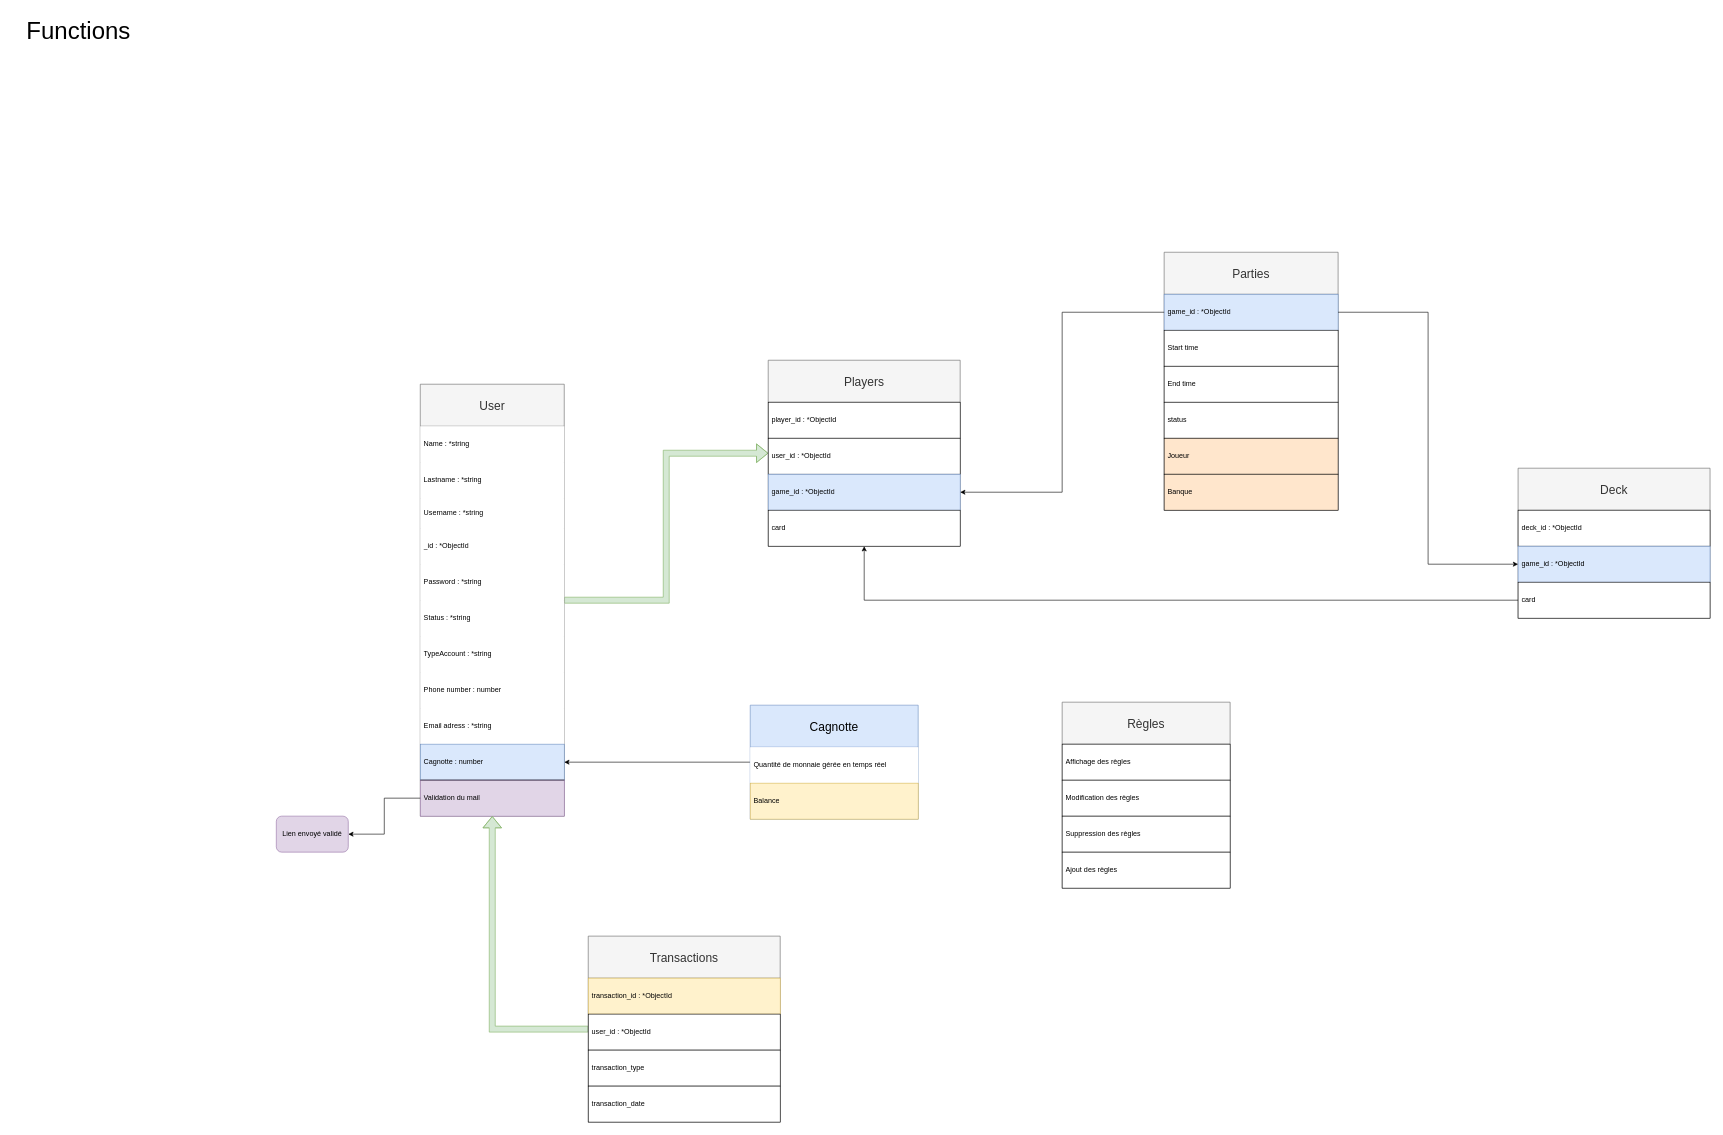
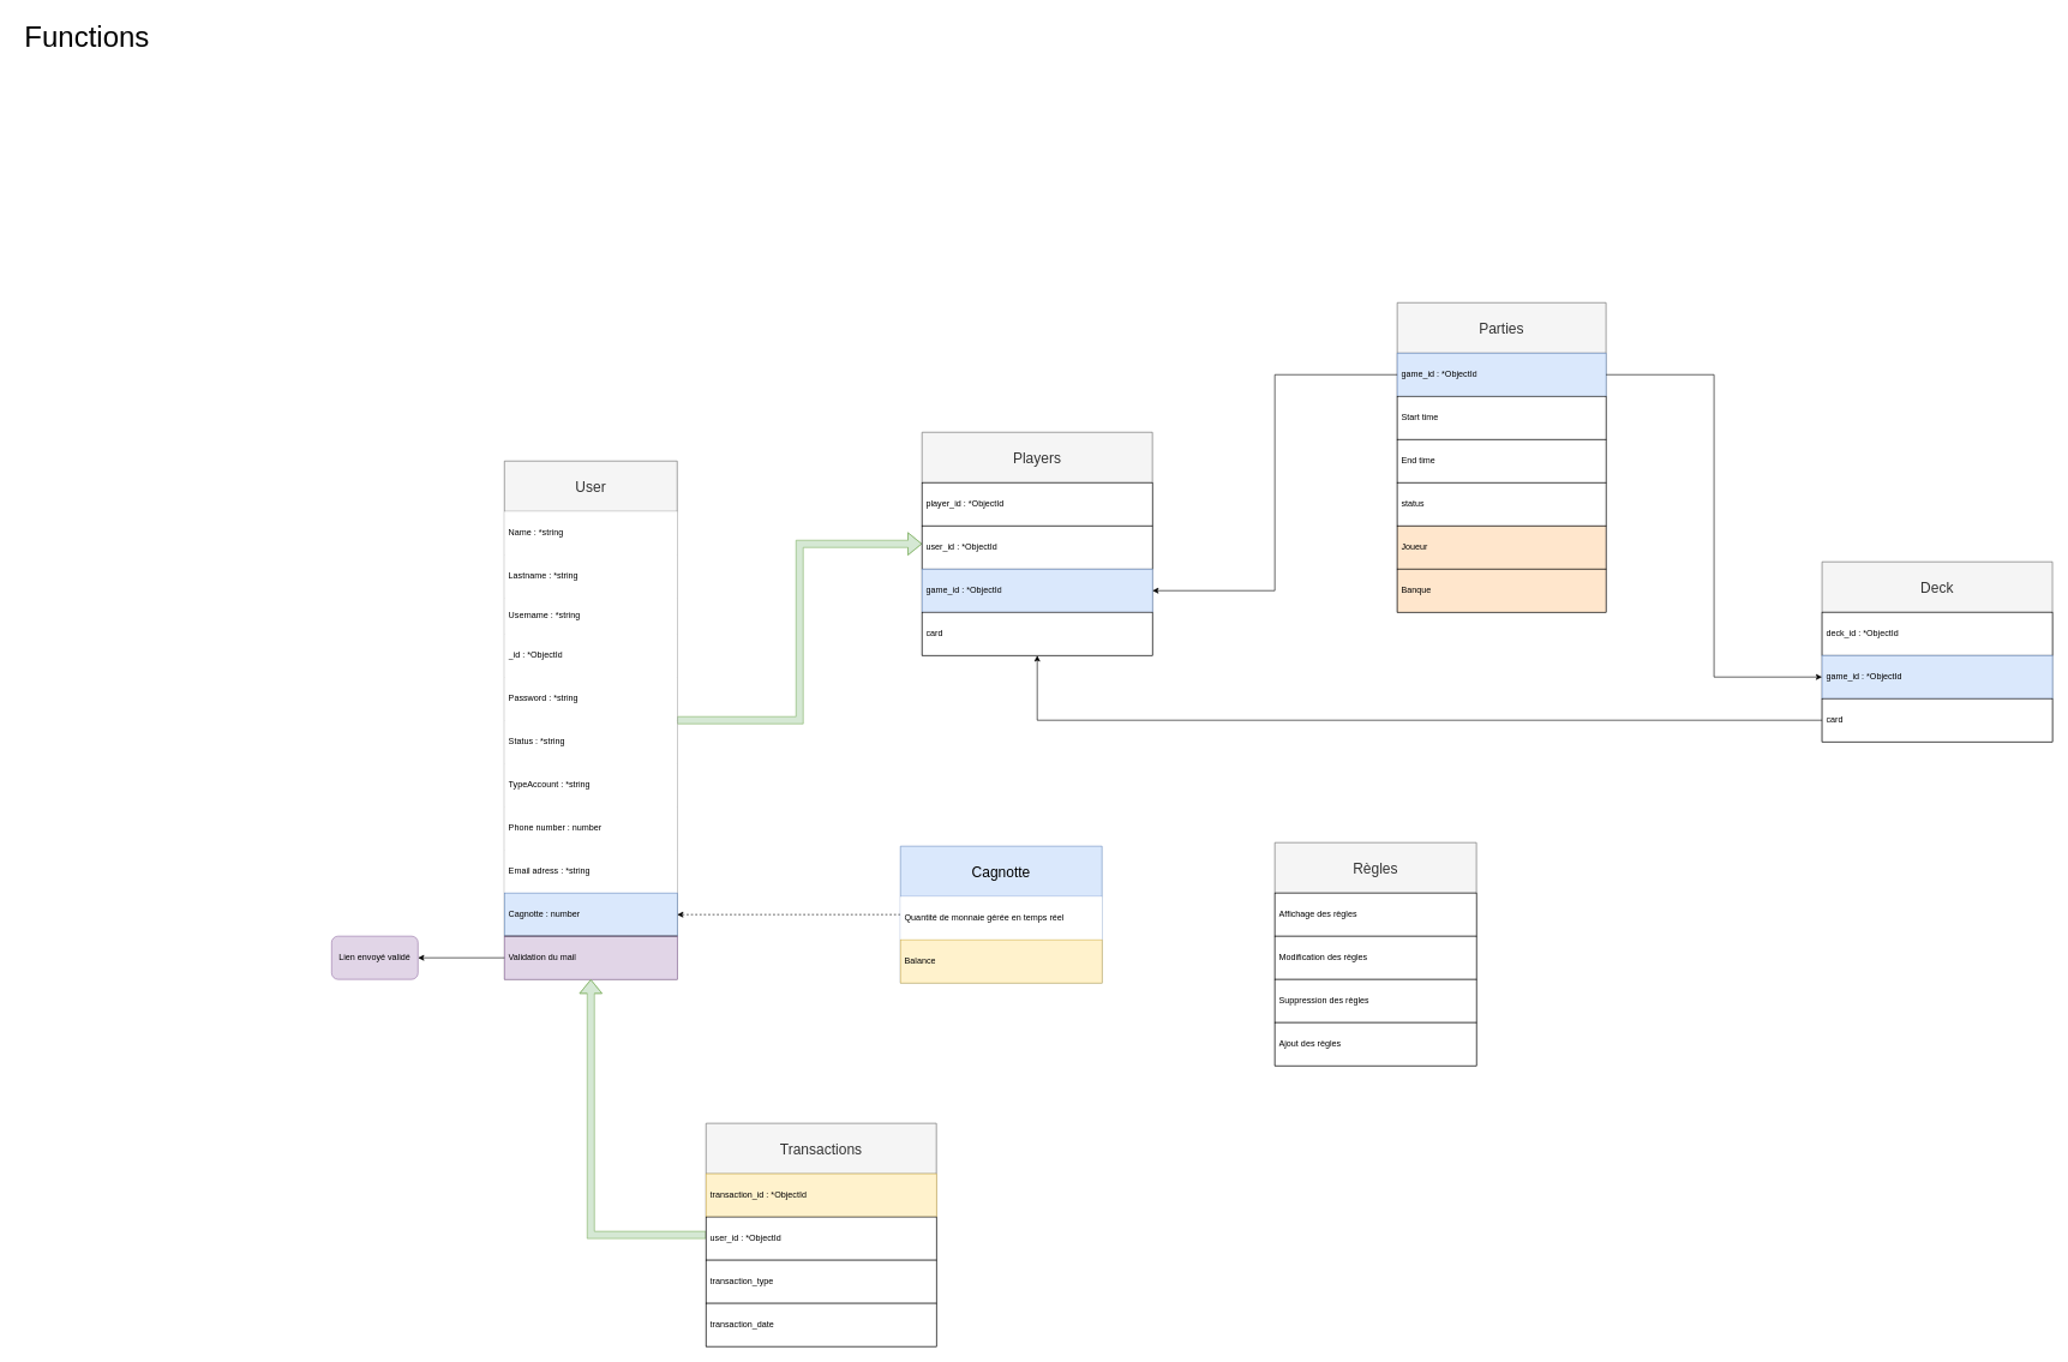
  <mxCell id="0" />
  <mxCell id="1" parent="0" />
  <mxCell id="2" style="edgeStyle=orthogonalEdgeStyle;rounded=0;orthogonalLoop=1;jettySize=auto;html=1;shape=flexArrow;fillColor=#d5e8d4;strokeColor=#82b366;" parent="1" source="3" target="34" edge="1"><mxGeometry relative="1" as="geometry" /></mxCell>
  <mxCell id="3" value="&lt;font style=&quot;font-size: 20px;&quot;&gt;User&lt;/font&gt;" style="swimlane;fontStyle=0;childLayout=stackLayout;horizontal=1;startSize=70;horizontalStack=0;resizeParent=1;resizeParentMax=0;resizeLast=0;collapsible=1;marginBottom=0;whiteSpace=wrap;html=1;rotation=0;swimlaneFillColor=none;fillColor=#f5f5f5;strokeColor=#666666;fontColor=#333333;" parent="1" vertex="1"><mxGeometry x="700" y="640" width="240" height="720" as="geometry"><mxRectangle x="160" y="160" width="80" height="40" as="alternateBounds" /></mxGeometry></mxCell>
  <mxCell id="4" value="Name : *string" style="text;strokeColor=none;fillColor=default;align=left;verticalAlign=middle;spacingLeft=4;spacingRight=4;overflow=hidden;points=[[0,0.5],[1,0.5]];portConstraint=eastwest;rotatable=0;whiteSpace=wrap;html=1;" parent="3" vertex="1"><mxGeometry y="70" width="240" height="60" as="geometry" /></mxCell>
  <mxCell id="5" value="Lastname  : *string" style="text;align=left;verticalAlign=middle;spacingLeft=4;spacingRight=4;overflow=hidden;points=[[0,0.5],[1,0.5]];portConstraint=eastwest;rotatable=0;whiteSpace=wrap;html=1;fillColor=default;" parent="3" vertex="1"><mxGeometry y="130" width="240" height="60" as="geometry" /></mxCell>
  <mxCell id="6" value="Username  : *string" style="text;strokeColor=none;fillColor=default;align=left;verticalAlign=middle;spacingLeft=4;spacingRight=4;overflow=hidden;points=[[0,0.5],[1,0.5]];portConstraint=eastwest;rotatable=0;whiteSpace=wrap;html=1;" parent="3" vertex="1"><mxGeometry y="190" width="240" height="50" as="geometry" /></mxCell>
  <mxCell id="7" value="_id : *ObjectId" style="text;align=left;verticalAlign=middle;spacingLeft=4;spacingRight=4;overflow=hidden;points=[[0,0.5],[1,0.5]];portConstraint=eastwest;rotatable=0;whiteSpace=wrap;html=1;fillColor=default;" parent="3" vertex="1"><mxGeometry y="240" width="240" height="60" as="geometry" /></mxCell>
  <mxCell id="8" value="Password : *string" style="text;align=left;verticalAlign=middle;spacingLeft=4;spacingRight=4;overflow=hidden;points=[[0,0.5],[1,0.5]];portConstraint=eastwest;rotatable=0;whiteSpace=wrap;html=1;fillColor=default;" parent="3" vertex="1"><mxGeometry y="300" width="240" height="60" as="geometry" /></mxCell>
  <mxCell id="9" value="Status : *string" style="text;align=left;verticalAlign=middle;spacingLeft=4;spacingRight=4;overflow=hidden;points=[[0,0.5],[1,0.5]];portConstraint=eastwest;rotatable=0;whiteSpace=wrap;html=1;fillColor=default;" parent="3" vertex="1"><mxGeometry y="360" width="240" height="60" as="geometry" /></mxCell>
  <mxCell id="10" value="TypeAccount : *string" style="text;align=left;verticalAlign=middle;spacingLeft=4;spacingRight=4;overflow=hidden;points=[[0,0.5],[1,0.5]];portConstraint=eastwest;rotatable=0;whiteSpace=wrap;html=1;fillColor=default;" parent="3" vertex="1"><mxGeometry y="420" width="240" height="60" as="geometry" /></mxCell>
  <mxCell id="11" value="Phone number : number" style="text;strokeColor=none;fillColor=default;align=left;verticalAlign=middle;spacingLeft=4;spacingRight=4;overflow=hidden;points=[[0,0.5],[1,0.5]];portConstraint=eastwest;rotatable=0;whiteSpace=wrap;html=1;" parent="3" vertex="1"><mxGeometry y="480" width="240" height="60" as="geometry" /></mxCell>
  <mxCell id="12" value="Email adress : *string" style="text;align=left;verticalAlign=middle;spacingLeft=4;spacingRight=4;overflow=hidden;points=[[0,0.5],[1,0.5]];portConstraint=eastwest;rotatable=0;whiteSpace=wrap;html=1;fillColor=default;" parent="3" vertex="1"><mxGeometry y="540" width="240" height="60" as="geometry" /></mxCell>
  <mxCell id="13" value="Cagnotte : number" style="text;strokeColor=#6c8ebf;fillColor=#dae8fc;align=left;verticalAlign=middle;spacingLeft=4;spacingRight=4;overflow=hidden;points=[[0,0.5],[1,0.5]];portConstraint=eastwest;rotatable=0;whiteSpace=wrap;html=1;" parent="3" vertex="1"><mxGeometry y="600" width="240" height="60" as="geometry" /></mxCell>
  <mxCell id="14" value="Validation du mail" style="text;strokeColor=#9673a6;fillColor=#e1d5e7;align=left;verticalAlign=middle;spacingLeft=4;spacingRight=4;overflow=hidden;points=[[0,0.5],[1,0.5]];portConstraint=eastwest;rotatable=0;whiteSpace=wrap;html=1;" parent="3" vertex="1"><mxGeometry y="660" width="240" height="60" as="geometry" /></mxCell>
  <mxCell id="15" value="" style="endArrow=none;html=1;rounded=0;exitX=0.001;exitY=-0.003;exitDx=0;exitDy=0;exitPerimeter=0;entryX=1.001;entryY=-0.004;entryDx=0;entryDy=0;entryPerimeter=0;" parent="3" source="14" target="14" edge="1"><mxGeometry width="50" height="50" relative="1" as="geometry"><mxPoint x="60" y="340" as="sourcePoint" /><mxPoint x="110" y="290" as="targetPoint" /></mxGeometry></mxCell>
- <mxCell id="16" style="edgeStyle=orthogonalEdgeStyle;rounded=0;orthogonalLoop=1;jettySize=auto;html=1;" parent="1" source="17" target="13" edge="1"><mxGeometry relative="1" as="geometry" /></mxCell>
+ <mxCell id="16" style="edgeStyle=orthogonalEdgeStyle;rounded=0;orthogonalLoop=1;jettySize=auto;html=1;dashed=1;" parent="1" source="17" target="13" edge="1"><mxGeometry relative="1" as="geometry" /></mxCell>
  <mxCell id="17" value="&lt;font style=&quot;font-size: 20px;&quot;&gt;Cagnotte&lt;/font&gt;" style="swimlane;fontStyle=0;childLayout=stackLayout;horizontal=1;startSize=70;horizontalStack=0;resizeParent=1;resizeParentMax=0;resizeLast=0;collapsible=1;marginBottom=0;whiteSpace=wrap;html=1;rotation=0;swimlaneFillColor=none;fillColor=#dae8fc;strokeColor=#6c8ebf;" parent="1" vertex="1"><mxGeometry x="1250" y="1175" width="280" height="190" as="geometry"><mxRectangle x="520" y="395" width="80" height="40" as="alternateBounds" /></mxGeometry></mxCell>
  <mxCell id="18" value="Quantité de monnaie gérée en temps réel" style="text;strokeColor=none;fillColor=default;align=left;verticalAlign=middle;spacingLeft=4;spacingRight=4;overflow=hidden;points=[[0,0.5],[1,0.5]];portConstraint=eastwest;rotatable=0;whiteSpace=wrap;html=1;" parent="17" vertex="1"><mxGeometry y="70" width="280" height="60" as="geometry" /></mxCell>
  <mxCell id="19" value="Balance" style="text;strokeColor=#d6b656;fillColor=#fff2cc;align=left;verticalAlign=middle;spacingLeft=4;spacingRight=4;overflow=hidden;points=[[0,0.5],[1,0.5]];portConstraint=eastwest;rotatable=0;whiteSpace=wrap;html=1;" parent="17" vertex="1"><mxGeometry y="130" width="280" height="60" as="geometry" /></mxCell>
  <mxCell id="20" value="&lt;font style=&quot;font-size: 20px;&quot;&gt;Parties&lt;/font&gt;" style="swimlane;fontStyle=0;childLayout=stackLayout;horizontal=1;startSize=70;horizontalStack=0;resizeParent=1;resizeParentMax=0;resizeLast=0;collapsible=1;marginBottom=0;whiteSpace=wrap;html=1;rotation=0;swimlaneFillColor=none;fillColor=#f5f5f5;fontColor=#333333;strokeColor=#666666;" parent="1" vertex="1"><mxGeometry x="1940" y="420" width="290" height="430" as="geometry"><mxRectangle x="160" y="160" width="80" height="40" as="alternateBounds" /></mxGeometry></mxCell>
  <mxCell id="21" value="game_id : *ObjectId" style="text;strokeColor=#6c8ebf;fillColor=#dae8fc;align=left;verticalAlign=middle;spacingLeft=4;spacingRight=4;overflow=hidden;points=[[0,0.5],[1,0.5]];portConstraint=eastwest;rotatable=0;whiteSpace=wrap;html=1;" parent="20" vertex="1"><mxGeometry y="70" width="290" height="60" as="geometry" /></mxCell>
  <mxCell id="22" value="Start time" style="text;strokeColor=default;fillColor=default;align=left;verticalAlign=middle;spacingLeft=4;spacingRight=4;overflow=hidden;points=[[0,0.5],[1,0.5]];portConstraint=eastwest;rotatable=0;whiteSpace=wrap;html=1;" parent="20" vertex="1"><mxGeometry y="130" width="290" height="60" as="geometry" /></mxCell>
  <mxCell id="23" value="End time" style="text;strokeColor=default;fillColor=default;align=left;verticalAlign=middle;spacingLeft=4;spacingRight=4;overflow=hidden;points=[[0,0.5],[1,0.5]];portConstraint=eastwest;rotatable=0;whiteSpace=wrap;html=1;" parent="20" vertex="1"><mxGeometry y="190" width="290" height="60" as="geometry" /></mxCell>
  <mxCell id="24" value="status" style="text;strokeColor=default;fillColor=default;align=left;verticalAlign=middle;spacingLeft=4;spacingRight=4;overflow=hidden;points=[[0,0.5],[1,0.5]];portConstraint=eastwest;rotatable=0;whiteSpace=wrap;html=1;" parent="20" vertex="1"><mxGeometry y="250" width="290" height="60" as="geometry" /></mxCell>
  <mxCell id="25" value="Joueur" style="text;strokeColor=default;fillColor=#ffe6cc;align=left;verticalAlign=middle;spacingLeft=4;spacingRight=4;overflow=hidden;points=[[0,0.5],[1,0.5]];portConstraint=eastwest;rotatable=0;whiteSpace=wrap;html=1;" parent="20" vertex="1"><mxGeometry y="310" width="290" height="60" as="geometry" /></mxCell>
  <mxCell id="26" value="Banque" style="text;strokeColor=default;fillColor=#ffe6cc;align=left;verticalAlign=middle;spacingLeft=4;spacingRight=4;overflow=hidden;points=[[0,0.5],[1,0.5]];portConstraint=eastwest;rotatable=0;whiteSpace=wrap;html=1;" parent="20" vertex="1"><mxGeometry y="370" width="290" height="60" as="geometry" /></mxCell>
  <mxCell id="27" style="edgeStyle=orthogonalEdgeStyle;rounded=0;orthogonalLoop=1;jettySize=auto;html=1;" parent="1" source="14" target="28" edge="1"><mxGeometry relative="1" as="geometry"><mxPoint x="580" y="1330" as="targetPoint" /></mxGeometry></mxCell>
- <mxCell id="28" value="Lien envoyé validé" style="rounded=1;whiteSpace=wrap;html=1;fillColor=#e1d5e7;strokeColor=#9673a6;" parent="1" vertex="1"><mxGeometry x="460" y="1360" width="120" height="60" as="geometry" /></mxCell>
+ <mxCell id="28" value="Lien envoyé validé" style="rounded=1;whiteSpace=wrap;html=1;fillColor=#e1d5e7;strokeColor=#9673a6;" parent="1" vertex="1"><mxGeometry x="460" y="1300" width="120" height="60" as="geometry" /></mxCell>
  <mxCell id="29" value="&lt;font style=&quot;font-size: 20px;&quot;&gt;Règles&lt;/font&gt;" style="swimlane;fontStyle=0;childLayout=stackLayout;horizontal=1;startSize=70;horizontalStack=0;resizeParent=1;resizeParentMax=0;resizeLast=0;collapsible=1;marginBottom=0;whiteSpace=wrap;html=1;rotation=0;swimlaneFillColor=none;fillColor=#f5f5f5;strokeColor=#666666;fontColor=#333333;" parent="1" vertex="1"><mxGeometry x="1770" y="1170" width="280" height="310" as="geometry"><mxRectangle x="160" y="160" width="80" height="40" as="alternateBounds" /></mxGeometry></mxCell>
  <mxCell id="30" value="Affichage des règles" style="text;strokeColor=default;fillColor=default;align=left;verticalAlign=middle;spacingLeft=4;spacingRight=4;overflow=hidden;points=[[0,0.5],[1,0.5]];portConstraint=eastwest;rotatable=0;whiteSpace=wrap;html=1;" parent="29" vertex="1"><mxGeometry y="70" width="280" height="60" as="geometry" /></mxCell>
  <mxCell id="31" value="Modification des règles" style="text;strokeColor=default;fillColor=default;align=left;verticalAlign=middle;spacingLeft=4;spacingRight=4;overflow=hidden;points=[[0,0.5],[1,0.5]];portConstraint=eastwest;rotatable=0;whiteSpace=wrap;html=1;" parent="29" vertex="1"><mxGeometry y="130" width="280" height="60" as="geometry" /></mxCell>
  <mxCell id="32" value="Suppression des règles" style="text;strokeColor=default;fillColor=default;align=left;verticalAlign=middle;spacingLeft=4;spacingRight=4;overflow=hidden;points=[[0,0.5],[1,0.5]];portConstraint=eastwest;rotatable=0;whiteSpace=wrap;html=1;" parent="29" vertex="1"><mxGeometry y="190" width="280" height="60" as="geometry" /></mxCell>
  <mxCell id="33" value="Ajout des règles" style="text;strokeColor=default;fillColor=default;align=left;verticalAlign=middle;spacingLeft=4;spacingRight=4;overflow=hidden;points=[[0,0.5],[1,0.5]];portConstraint=eastwest;rotatable=0;whiteSpace=wrap;html=1;" parent="29" vertex="1"><mxGeometry y="250" width="280" height="60" as="geometry" /></mxCell>
  <mxCell id="34" value="&lt;font style=&quot;font-size: 20px;&quot;&gt;Players&lt;/font&gt;" style="swimlane;fontStyle=0;childLayout=stackLayout;horizontal=1;startSize=70;horizontalStack=0;resizeParent=1;resizeParentMax=0;resizeLast=0;collapsible=1;marginBottom=0;whiteSpace=wrap;html=1;rotation=0;swimlaneFillColor=none;fillColor=#f5f5f5;strokeColor=#666666;fontColor=#333333;" parent="1" vertex="1"><mxGeometry x="1280" y="600" width="320" height="310" as="geometry"><mxRectangle x="160" y="160" width="80" height="40" as="alternateBounds" /></mxGeometry></mxCell>
  <mxCell id="35" value="player_id : *ObjectId" style="text;strokeColor=default;fillColor=default;align=left;verticalAlign=middle;spacingLeft=4;spacingRight=4;overflow=hidden;points=[[0,0.5],[1,0.5]];portConstraint=eastwest;rotatable=0;whiteSpace=wrap;html=1;" parent="34" vertex="1"><mxGeometry y="70" width="320" height="60" as="geometry" /></mxCell>
  <mxCell id="36" value="user_id : *ObjectId" style="text;strokeColor=default;fillColor=default;align=left;verticalAlign=middle;spacingLeft=4;spacingRight=4;overflow=hidden;points=[[0,0.5],[1,0.5]];portConstraint=eastwest;rotatable=0;whiteSpace=wrap;html=1;" parent="34" vertex="1"><mxGeometry y="130" width="320" height="60" as="geometry" /></mxCell>
  <mxCell id="37" value="game_id : *ObjectId" style="text;strokeColor=#6c8ebf;fillColor=#dae8fc;align=left;verticalAlign=middle;spacingLeft=4;spacingRight=4;overflow=hidden;points=[[0,0.5],[1,0.5]];portConstraint=eastwest;rotatable=0;whiteSpace=wrap;html=1;" parent="34" vertex="1"><mxGeometry y="190" width="320" height="60" as="geometry" /></mxCell>
  <mxCell id="38" value="card" style="text;strokeColor=default;fillColor=default;align=left;verticalAlign=middle;spacingLeft=4;spacingRight=4;overflow=hidden;points=[[0,0.5],[1,0.5]];portConstraint=eastwest;rotatable=0;whiteSpace=wrap;html=1;" parent="34" vertex="1"><mxGeometry y="250" width="320" height="60" as="geometry" /></mxCell>
  <mxCell id="39" style="edgeStyle=orthogonalEdgeStyle;rounded=0;orthogonalLoop=1;jettySize=auto;html=1;" parent="1" source="21" target="37" edge="1"><mxGeometry relative="1" as="geometry" /></mxCell>
  <mxCell id="40" style="edgeStyle=orthogonalEdgeStyle;rounded=0;orthogonalLoop=1;jettySize=auto;html=1;shape=flexArrow;fillColor=#d5e8d4;strokeColor=#82b366;" parent="1" source="41" target="3" edge="1"><mxGeometry relative="1" as="geometry" /></mxCell>
  <mxCell id="41" value="&lt;font style=&quot;font-size: 20px;&quot;&gt;Transactions&lt;/font&gt;" style="swimlane;fontStyle=0;childLayout=stackLayout;horizontal=1;startSize=70;horizontalStack=0;resizeParent=1;resizeParentMax=0;resizeLast=0;collapsible=1;marginBottom=0;whiteSpace=wrap;html=1;rotation=0;swimlaneFillColor=none;fillColor=#f5f5f5;strokeColor=#666666;fontColor=#333333;" parent="1" vertex="1"><mxGeometry x="980" y="1560" width="320" height="310" as="geometry"><mxRectangle x="160" y="160" width="80" height="40" as="alternateBounds" /></mxGeometry></mxCell>
  <mxCell id="42" value="transaction_id : *ObjectId" style="text;strokeColor=#d6b656;fillColor=#fff2cc;align=left;verticalAlign=middle;spacingLeft=4;spacingRight=4;overflow=hidden;points=[[0,0.5],[1,0.5]];portConstraint=eastwest;rotatable=0;whiteSpace=wrap;html=1;" parent="41" vertex="1"><mxGeometry y="70" width="320" height="60" as="geometry" /></mxCell>
  <mxCell id="43" value="user_id : *ObjectId" style="text;strokeColor=default;fillColor=default;align=left;verticalAlign=middle;spacingLeft=4;spacingRight=4;overflow=hidden;points=[[0,0.5],[1,0.5]];portConstraint=eastwest;rotatable=0;whiteSpace=wrap;html=1;" parent="41" vertex="1"><mxGeometry y="130" width="320" height="60" as="geometry" /></mxCell>
  <mxCell id="44" value="transaction_type" style="text;strokeColor=default;fillColor=default;align=left;verticalAlign=middle;spacingLeft=4;spacingRight=4;overflow=hidden;points=[[0,0.5],[1,0.5]];portConstraint=eastwest;rotatable=0;whiteSpace=wrap;html=1;" parent="41" vertex="1"><mxGeometry y="190" width="320" height="60" as="geometry" /></mxCell>
  <mxCell id="45" value="transaction_date" style="text;strokeColor=default;fillColor=default;align=left;verticalAlign=middle;spacingLeft=4;spacingRight=4;overflow=hidden;points=[[0,0.5],[1,0.5]];portConstraint=eastwest;rotatable=0;whiteSpace=wrap;html=1;" parent="41" vertex="1"><mxGeometry y="250" width="320" height="60" as="geometry" /></mxCell>
  <mxCell id="46" value="&lt;font style=&quot;font-size: 20px;&quot;&gt;Deck&lt;/font&gt;" style="swimlane;fontStyle=0;childLayout=stackLayout;horizontal=1;startSize=70;horizontalStack=0;resizeParent=1;resizeParentMax=0;resizeLast=0;collapsible=1;marginBottom=0;whiteSpace=wrap;html=1;rotation=0;swimlaneFillColor=none;fillColor=#f5f5f5;strokeColor=#666666;fontColor=#333333;" parent="1" vertex="1"><mxGeometry x="2530" y="780" width="320" height="250" as="geometry"><mxRectangle x="160" y="160" width="80" height="40" as="alternateBounds" /></mxGeometry></mxCell>
  <mxCell id="47" value="deck_id : *ObjectId" style="text;strokeColor=default;fillColor=default;align=left;verticalAlign=middle;spacingLeft=4;spacingRight=4;overflow=hidden;points=[[0,0.5],[1,0.5]];portConstraint=eastwest;rotatable=0;whiteSpace=wrap;html=1;" parent="46" vertex="1"><mxGeometry y="70" width="320" height="60" as="geometry" /></mxCell>
  <mxCell id="48" value="game_id : *ObjectId" style="text;strokeColor=#6c8ebf;fillColor=#dae8fc;align=left;verticalAlign=middle;spacingLeft=4;spacingRight=4;overflow=hidden;points=[[0,0.5],[1,0.5]];portConstraint=eastwest;rotatable=0;whiteSpace=wrap;html=1;" parent="46" vertex="1"><mxGeometry y="130" width="320" height="60" as="geometry" /></mxCell>
  <mxCell id="49" value="card" style="text;strokeColor=default;fillColor=default;align=left;verticalAlign=middle;spacingLeft=4;spacingRight=4;overflow=hidden;points=[[0,0.5],[1,0.5]];portConstraint=eastwest;rotatable=0;whiteSpace=wrap;html=1;" parent="46" vertex="1"><mxGeometry y="190" width="320" height="60" as="geometry" /></mxCell>
  <mxCell id="50" style="edgeStyle=orthogonalEdgeStyle;rounded=0;orthogonalLoop=1;jettySize=auto;html=1;exitX=0;exitY=0.5;exitDx=0;exitDy=0;" parent="1" source="49" target="38" edge="1"><mxGeometry relative="1" as="geometry"><Array as="points"><mxPoint x="1440" y="1000" /></Array></mxGeometry></mxCell>
  <mxCell id="51" style="edgeStyle=orthogonalEdgeStyle;rounded=0;orthogonalLoop=1;jettySize=auto;html=1;exitX=1;exitY=0.5;exitDx=0;exitDy=0;" parent="1" source="21" target="48" edge="1"><mxGeometry relative="1" as="geometry" /></mxCell>
- <mxCell id="52" value="&lt;font style=&quot;font-size: 40px;&quot;&gt;Functions&lt;/font&gt;" style="text;html=1;align=center;verticalAlign=middle;resizable=0;points=[];autosize=1;strokeColor=none;fillColor=none;" vertex="1" parent="1"><mxGeometry x="30" y="20" width="200" height="60" as="geometry" /></mxCell>
+ <mxCell id="52" value="&lt;font style=&quot;font-size: 40px;&quot;&gt;Functions&lt;/font&gt;" style="text;html=1;align=center;verticalAlign=middle;resizable=0;points=[];autosize=1;strokeColor=none;fillColor=none;" vertex="1" parent="1"><mxGeometry x="20" y="20" width="200" height="60" as="geometry" /></mxCell>
